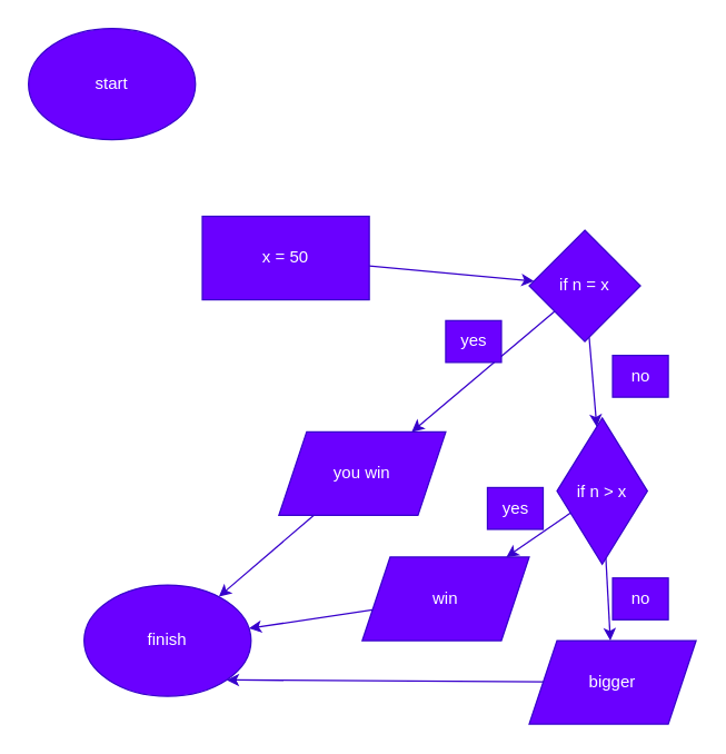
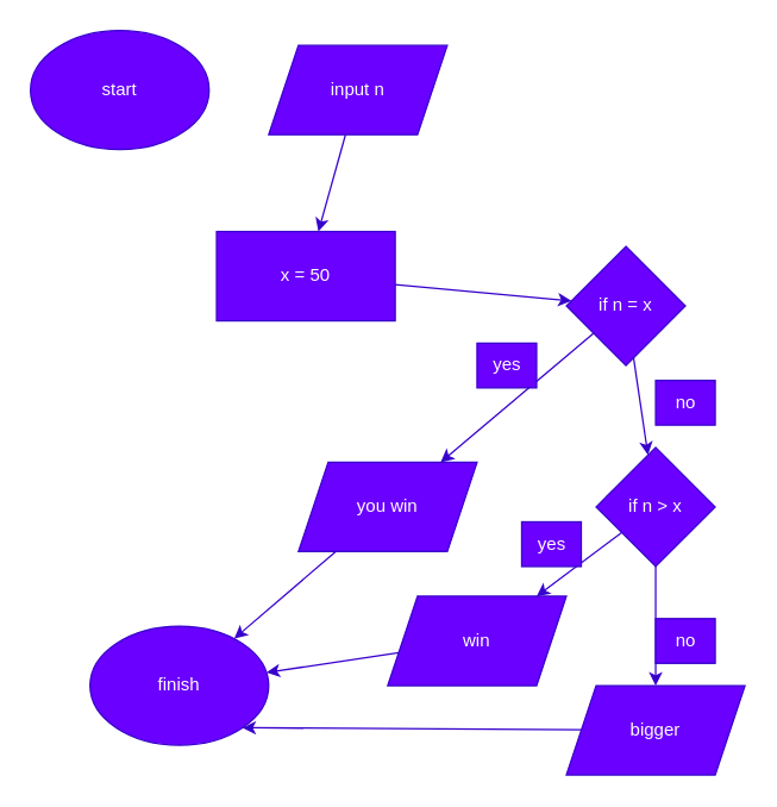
  <mxCell id="0" />
  <mxCell id="1" parent="0" />
  <mxCell id="2" value="start" style="ellipse;whiteSpace=wrap;html=1;fillColor=#6a00ff;fontColor=#ffffff;strokeColor=#3700CC;" vertex="1" parent="1"><mxGeometry x="20" y="20" width="120" height="80" as="geometry" /></mxCell>
+ <mxCell id="3" value="" style="edgeStyle=none;html=1;fillColor=#6a00ff;strokeColor=#3700CC;" edge="1" parent="1" source="4" target="6"><mxGeometry relative="1" as="geometry" /></mxCell>
+ <mxCell id="4" value="input n" style="shape=parallelogram;perimeter=parallelogramPerimeter;whiteSpace=wrap;html=1;fixedSize=1;fillColor=#6a00ff;fontColor=#ffffff;strokeColor=#3700CC;" vertex="1" parent="1"><mxGeometry x="180" y="30" width="120" height="60" as="geometry" /></mxCell>
  <mxCell id="5" value="" style="edgeStyle=none;html=1;fillColor=#6a00ff;strokeColor=#3700CC;" edge="1" parent="1" source="6" target="9"><mxGeometry relative="1" as="geometry" /></mxCell>
  <mxCell id="6" value="x = 50" style="whiteSpace=wrap;html=1;fillColor=#6a00ff;fontColor=#ffffff;strokeColor=#3700CC;" vertex="1" parent="1"><mxGeometry x="145" y="155" width="120" height="60" as="geometry" /></mxCell>
  <mxCell id="7" value="" style="edgeStyle=none;html=1;fillColor=#6a00ff;strokeColor=#3700CC;" edge="1" parent="1" source="9" target="11"><mxGeometry relative="1" as="geometry" /></mxCell>
  <mxCell id="8" value="" style="edgeStyle=none;html=1;fillColor=#6a00ff;strokeColor=#3700CC;" edge="1" parent="1" source="9" target="14"><mxGeometry relative="1" as="geometry" /></mxCell>
  <mxCell id="9" value="if n = x" style="rhombus;whiteSpace=wrap;html=1;fillColor=#6a00ff;fontColor=#ffffff;strokeColor=#3700CC;" vertex="1" parent="1"><mxGeometry x="380" y="165" width="80" height="80" as="geometry" /></mxCell>
  <mxCell id="10" style="edgeStyle=none;html=1;fillColor=#6a00ff;strokeColor=#3700CC;" edge="1" parent="1" source="11" target="23"><mxGeometry relative="1" as="geometry" /></mxCell>
  <mxCell id="11" value="you win" style="shape=parallelogram;perimeter=parallelogramPerimeter;whiteSpace=wrap;html=1;fixedSize=1;fillColor=#6a00ff;fontColor=#ffffff;strokeColor=#3700CC;" vertex="1" parent="1"><mxGeometry x="200" y="310" width="120" height="60" as="geometry" /></mxCell>
  <mxCell id="12" value="" style="edgeStyle=none;html=1;fillColor=#6a00ff;strokeColor=#3700CC;" edge="1" parent="1" source="14" target="16"><mxGeometry relative="1" as="geometry" /></mxCell>
  <mxCell id="13" value="" style="edgeStyle=none;html=1;fillColor=#6a00ff;strokeColor=#3700CC;" edge="1" parent="1" source="14" target="18"><mxGeometry relative="1" as="geometry" /></mxCell>
- <mxCell id="14" value="if n &amp;gt; x" style="rhombus;whiteSpace=wrap;html=1;fillColor=#6a00ff;fontColor=#ffffff;strokeColor=#3700CC;" vertex="1" parent="1"><mxGeometry x="400" y="300" width="65" height="105" as="geometry" /></mxCell>
+ <mxCell id="14" value="if n &amp;gt; x" style="rhombus;whiteSpace=wrap;html=1;fillColor=#6a00ff;fontColor=#ffffff;strokeColor=#3700CC;" vertex="1" parent="1"><mxGeometry x="400" y="300" width="80" height="80" as="geometry" /></mxCell>
  <mxCell id="15" style="edgeStyle=none;html=1;entryX=1;entryY=1;entryDx=0;entryDy=0;fillColor=#6a00ff;strokeColor=#3700CC;" edge="1" parent="1" source="16" target="23"><mxGeometry relative="1" as="geometry" /></mxCell>
  <mxCell id="16" value="bigger" style="shape=parallelogram;perimeter=parallelogramPerimeter;whiteSpace=wrap;html=1;fixedSize=1;fillColor=#6a00ff;fontColor=#ffffff;strokeColor=#3700CC;" vertex="1" parent="1"><mxGeometry x="380" y="460" width="120" height="60" as="geometry" /></mxCell>
  <mxCell id="17" style="edgeStyle=none;html=1;fillColor=#6a00ff;strokeColor=#3700CC;" edge="1" parent="1" source="18" target="23"><mxGeometry relative="1" as="geometry" /></mxCell>
  <mxCell id="18" value="win" style="shape=parallelogram;perimeter=parallelogramPerimeter;whiteSpace=wrap;html=1;fixedSize=1;fillColor=#6a00ff;fontColor=#ffffff;strokeColor=#3700CC;" vertex="1" parent="1"><mxGeometry x="260" y="400" width="120" height="60" as="geometry" /></mxCell>
  <mxCell id="19" value="no" style="text;html=1;align=center;verticalAlign=middle;resizable=0;points=[];autosize=1;strokeColor=#3700CC;fillColor=#6a00ff;fontColor=#ffffff;" vertex="1" parent="1"><mxGeometry x="440" y="415" width="40" height="30" as="geometry" /></mxCell>
  <mxCell id="20" value="yes" style="text;html=1;align=center;verticalAlign=middle;resizable=0;points=[];autosize=1;strokeColor=#3700CC;fillColor=#6a00ff;fontColor=#ffffff;" vertex="1" parent="1"><mxGeometry x="350" y="350" width="40" height="30" as="geometry" /></mxCell>
  <mxCell id="21" value="yes" style="text;html=1;align=center;verticalAlign=middle;resizable=0;points=[];autosize=1;strokeColor=#3700CC;fillColor=#6a00ff;fontColor=#ffffff;" vertex="1" parent="1"><mxGeometry x="320" y="230" width="40" height="30" as="geometry" /></mxCell>
  <mxCell id="22" value="no" style="text;html=1;align=center;verticalAlign=middle;resizable=0;points=[];autosize=1;strokeColor=#3700CC;fillColor=#6a00ff;fontColor=#ffffff;" vertex="1" parent="1"><mxGeometry x="440" y="255" width="40" height="30" as="geometry" /></mxCell>
  <mxCell id="23" value="finish" style="ellipse;whiteSpace=wrap;html=1;fillColor=#6a00ff;fontColor=#ffffff;strokeColor=#3700CC;" vertex="1" parent="1"><mxGeometry x="60" y="420" width="120" height="80" as="geometry" /></mxCell>
